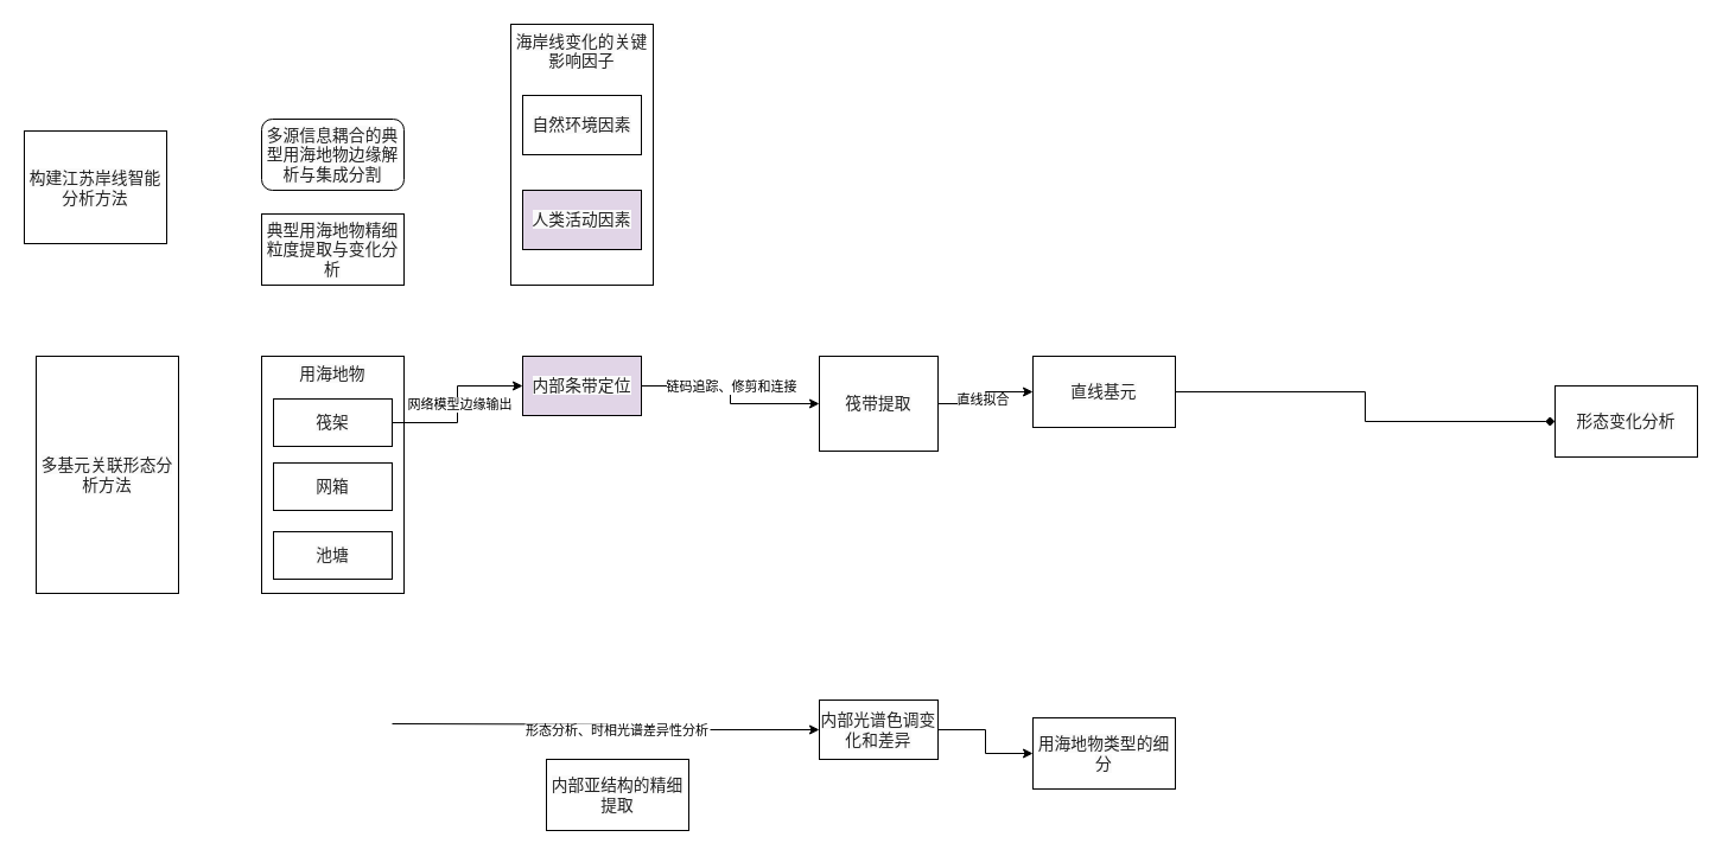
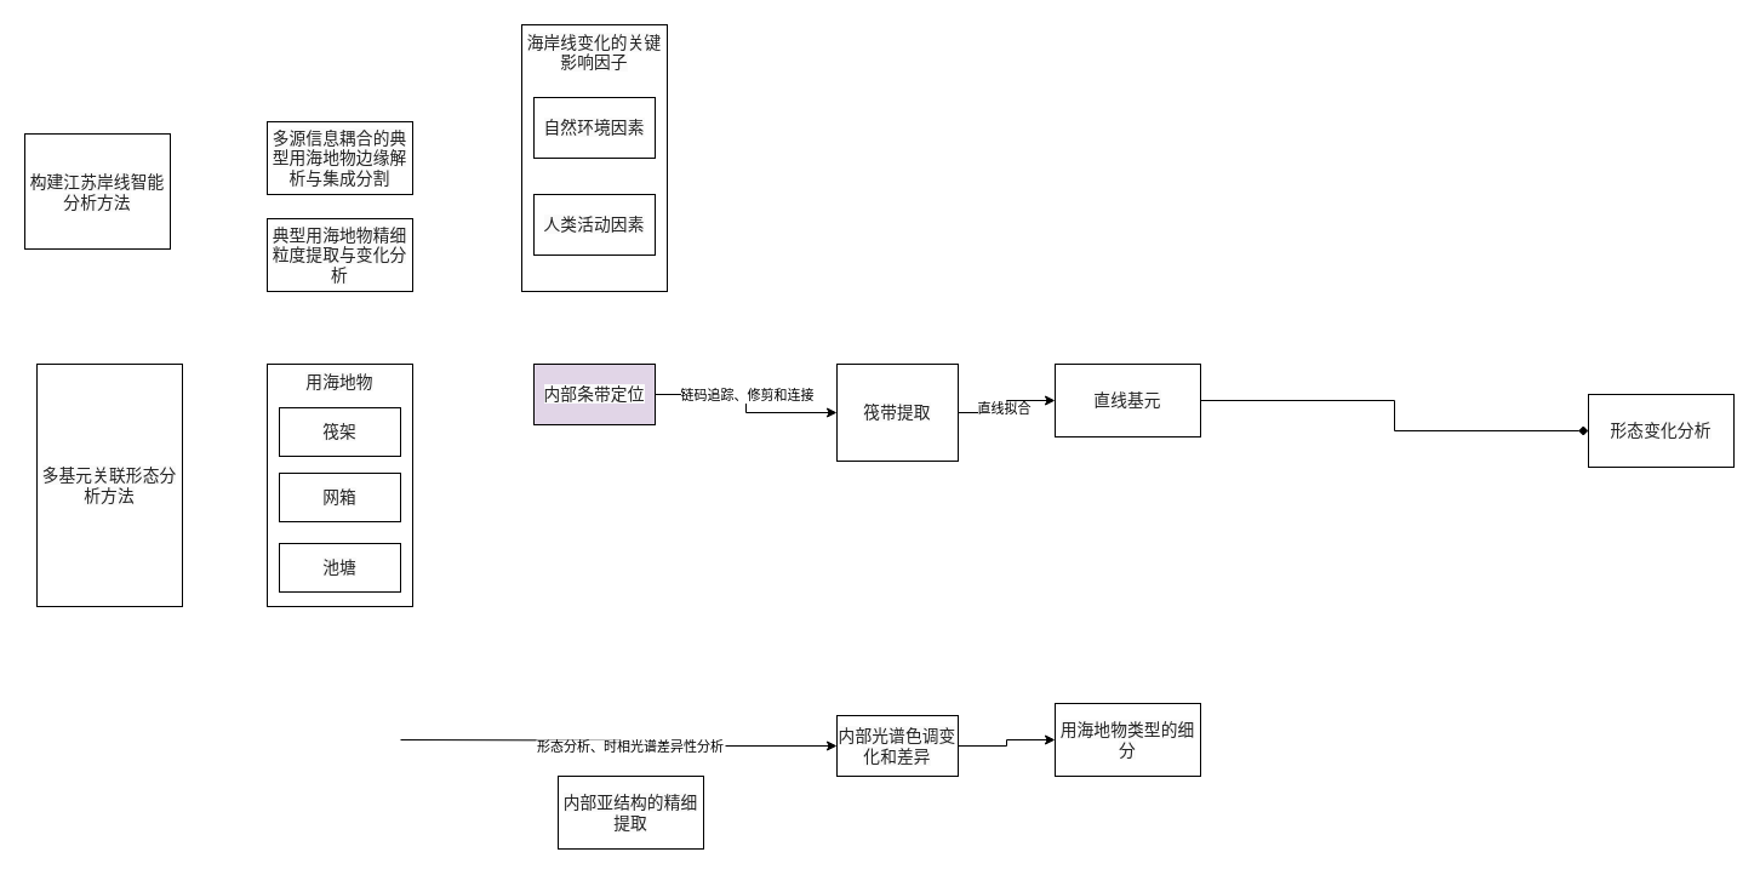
  <mxCell id="0" />
  <mxCell id="1" parent="0" />
  <mxCell id="2" value="&lt;span style=&quot;color: rgba(0, 0, 0, 0.87); font-family: Roboto, Helvetica, Arial, sans-serif; font-size: 13.714px; letter-spacing: 0.129px; text-align: start; background-color: rgb(250, 250, 250);&quot;&gt;构建江苏岸线智能分析方法&lt;/span&gt;" style="rounded=0;whiteSpace=wrap;html=1;" vertex="1" parent="1"><mxGeometry x="20" y="110" width="120" height="95" as="geometry" /></mxCell>
- <mxCell id="3" value="&lt;span style=&quot;color: rgba(0, 0, 0, 0.87); font-family: Roboto, Helvetica, Arial, sans-serif; font-size: 13.714px; letter-spacing: 0.129px; text-align: start; background-color: rgb(250, 250, 250);&quot;&gt;多源信息耦合的典型用海地物边缘解析与集成分割&lt;/span&gt;" style="whiteSpace=wrap;html=1;rounded=1;" vertex="1" parent="1"><mxGeometry x="220" y="100" width="120" height="60" as="geometry" /></mxCell>
+ <mxCell id="3" value="&lt;span style=&quot;color: rgba(0, 0, 0, 0.87); font-family: Roboto, Helvetica, Arial, sans-serif; font-size: 13.714px; letter-spacing: 0.129px; text-align: start; background-color: rgb(250, 250, 250);&quot;&gt;多源信息耦合的典型用海地物边缘解析与集成分割&lt;/span&gt;" style="rounded=0;whiteSpace=wrap;html=1;" vertex="1" parent="1"><mxGeometry x="220" y="100" width="120" height="60" as="geometry" /></mxCell>
  <mxCell id="4" value="&lt;span style=&quot;color: rgba(0, 0, 0, 0.87); font-family: Roboto, Helvetica, Arial, sans-serif; font-size: 13.714px; letter-spacing: 0.129px; text-align: start; background-color: rgb(250, 250, 250);&quot;&gt;典型用海地物精细粒度提取与变化分析&lt;/span&gt;" style="rounded=0;whiteSpace=wrap;html=1;" vertex="1" parent="1"><mxGeometry x="220" y="180" width="120" height="60" as="geometry" /></mxCell>
  <mxCell id="5" value="&lt;span style=&quot;color: rgba(0, 0, 0, 0.87); font-family: Roboto, Helvetica, Arial, sans-serif; font-size: 13.714px; letter-spacing: 0.129px; text-align: start; background-color: rgb(250, 250, 250);&quot;&gt;海岸线变化的关键影响因子&lt;/span&gt;" style="rounded=0;whiteSpace=wrap;html=1;verticalAlign=top;" vertex="1" parent="1"><mxGeometry x="430" y="20" width="120" height="220" as="geometry" /></mxCell>
  <mxCell id="6" value="&lt;span style=&quot;color: rgba(0, 0, 0, 0.87); font-family: Roboto, Helvetica, Arial, sans-serif; font-size: 13.714px; letter-spacing: 0.129px; text-align: start; background-color: rgb(250, 250, 250);&quot;&gt;自然环境因素&lt;/span&gt;" style="rounded=0;whiteSpace=wrap;html=1;" vertex="1" parent="1"><mxGeometry x="440" y="80" width="100" height="50" as="geometry" /></mxCell>
- <mxCell id="7" value="&lt;span style=&quot;color: rgba(0, 0, 0, 0.87); font-family: Roboto, Helvetica, Arial, sans-serif; font-size: 13.714px; letter-spacing: 0.129px; text-align: start; background-color: rgb(250, 250, 250);&quot;&gt;人类活动因素&lt;/span&gt;" style="rounded=0;whiteSpace=wrap;html=1;fillColor=#e1d5e7;" vertex="1" parent="1"><mxGeometry x="440" y="160" width="100" height="50" as="geometry" /></mxCell>
+ <mxCell id="7" value="&lt;span style=&quot;color: rgba(0, 0, 0, 0.87); font-family: Roboto, Helvetica, Arial, sans-serif; font-size: 13.714px; letter-spacing: 0.129px; text-align: start; background-color: rgb(250, 250, 250);&quot;&gt;人类活动因素&lt;/span&gt;" style="rounded=0;whiteSpace=wrap;html=1;" vertex="1" parent="1"><mxGeometry x="440" y="160" width="100" height="50" as="geometry" /></mxCell>
  <mxCell id="8" value="&lt;span style=&quot;color: rgba(0, 0, 0, 0.87); font-family: Roboto, Helvetica, Arial, sans-serif; font-size: 13.714px; letter-spacing: 0.129px; text-align: start; background-color: rgb(250, 250, 250);&quot;&gt;多基元关联形态分析方法&lt;/span&gt;" style="rounded=0;whiteSpace=wrap;html=1;" vertex="1" parent="1"><mxGeometry x="30" y="300" width="120" height="200" as="geometry" /></mxCell>
  <mxCell id="9" value="&lt;span style=&quot;color: rgba(0, 0, 0, 0.87); font-family: Roboto, Helvetica, Arial, sans-serif; font-size: 13.714px; letter-spacing: 0.129px; text-align: start; background-color: rgb(250, 250, 250);&quot;&gt;用海地物&lt;/span&gt;" style="rounded=0;whiteSpace=wrap;html=1;verticalAlign=top;" vertex="1" parent="1"><mxGeometry x="220" y="300" width="120" height="200" as="geometry" /></mxCell>
  <mxCell id="10" value="&lt;span style=&quot;color: rgba(0, 0, 0, 0.87); font-family: Roboto, Helvetica, Arial, sans-serif; font-size: 13.714px; letter-spacing: 0.129px; text-align: start; background-color: rgb(250, 250, 250);&quot;&gt;筏架&lt;/span&gt;" style="rounded=0;whiteSpace=wrap;html=1;flipV=1;" vertex="1" parent="1"><mxGeometry x="230" y="336" width="100" height="40" as="geometry" /></mxCell>
  <mxCell id="11" value="&lt;span style=&quot;color: rgba(0, 0, 0, 0.87); font-family: Roboto, Helvetica, Arial, sans-serif; font-size: 13.714px; letter-spacing: 0.129px; text-align: start; background-color: rgb(250, 250, 250);&quot;&gt;网箱&lt;/span&gt;" style="rounded=0;whiteSpace=wrap;html=1;flipV=1;" vertex="1" parent="1"><mxGeometry x="230" y="390" width="100" height="40" as="geometry" /></mxCell>
  <mxCell id="12" style="edgeStyle=orthogonalEdgeStyle;rounded=0;orthogonalLoop=1;jettySize=auto;html=1;entryX=0;entryY=0.5;entryDx=0;entryDy=0;" edge="1" parent="1" target="29"><mxGeometry relative="1" as="geometry"><mxPoint x="330" y="610" as="sourcePoint" /><mxPoint x="640" y="555" as="targetPoint" /></mxGeometry></mxCell>
  <mxCell id="13" value="形态分析、时相光谱差异性分析" style="edgeLabel;align=center;verticalAlign=middle;resizable=0;points=[];" vertex="1" connectable="0" parent="12"><mxGeometry x="0.174" relative="1" as="geometry"><mxPoint x="-20" as="offset" /></mxGeometry></mxCell>
  <mxCell id="14" value="&lt;span style=&quot;color: rgba(0, 0, 0, 0.87); font-family: Roboto, Helvetica, Arial, sans-serif; font-size: 13.714px; letter-spacing: 0.129px; text-align: start; background-color: rgb(250, 250, 250);&quot;&gt;池塘&lt;/span&gt;" style="rounded=0;whiteSpace=wrap;html=1;flipV=1;" vertex="1" parent="1"><mxGeometry x="230" y="448" width="100" height="40" as="geometry" /></mxCell>
  <mxCell id="15" value="&lt;span style=&quot;color: rgba(0, 0, 0, 0.87); font-family: Roboto, Helvetica, Arial, sans-serif; font-size: 13.714px; letter-spacing: 0.129px; text-align: start; background-color: rgb(250, 250, 250);&quot;&gt;内部亚结构的精细提取&lt;/span&gt;" style="rounded=0;whiteSpace=wrap;html=1;" vertex="1" parent="1"><mxGeometry x="460" y="640" width="120" height="60" as="geometry" /></mxCell>
- <mxCell id="16" value="" style="edgeStyle=orthogonalEdgeStyle;rounded=0;orthogonalLoop=1;jettySize=auto;html=1;exitX=1;exitY=0.5;exitDx=0;exitDy=0;" edge="1" parent="1" source="10" target="20"><mxGeometry relative="1" as="geometry"><mxPoint x="480" y="355" as="sourcePoint" /></mxGeometry></mxCell>
- <mxCell id="17" value="网络模型边缘输出" style="edgeLabel;html=1;align=center;verticalAlign=middle;resizable=0;points=[];" vertex="1" connectable="0" parent="16"><mxGeometry x="0.004" y="-1" relative="1" as="geometry"><mxPoint as="offset" /></mxGeometry></mxCell>
  <mxCell id="18" style="edgeStyle=orthogonalEdgeStyle;rounded=0;orthogonalLoop=1;jettySize=auto;html=1;exitX=1;exitY=0.5;exitDx=0;exitDy=0;entryX=0;entryY=0.5;entryDx=0;entryDy=0;" edge="1" parent="1" source="20" target="23"><mxGeometry relative="1" as="geometry" /></mxCell>
  <mxCell id="19" value="链码追踪、修剪和连接" style="edgeLabel;html=1;align=center;verticalAlign=middle;resizable=0;points=[];" vertex="1" connectable="0" parent="18"><mxGeometry x="-0.231" y="-2" relative="1" as="geometry"><mxPoint x="12" y="-2" as="offset" /></mxGeometry></mxCell>
  <mxCell id="20" value="&lt;span style=&quot;color: rgba(0, 0, 0, 0.87); font-family: Roboto, Helvetica, Arial, sans-serif; font-size: 13.714px; letter-spacing: 0.129px; text-align: start; background-color: rgb(250, 250, 250);&quot;&gt;内部条带定位&lt;/span&gt;" style="rounded=0;whiteSpace=wrap;html=1;fillColor=#e1d5e7;" vertex="1" parent="1"><mxGeometry x="440" y="300" width="100" height="50" as="geometry" /></mxCell>
  <mxCell id="21" value="" style="edgeStyle=orthogonalEdgeStyle;rounded=0;orthogonalLoop=1;jettySize=auto;html=1;" edge="1" parent="1" source="23" target="25"><mxGeometry relative="1" as="geometry" /></mxCell>
  <mxCell id="22" value="直线拟合" style="edgeLabel;html=1;align=center;verticalAlign=middle;resizable=0;points=[];" vertex="1" connectable="0" parent="21"><mxGeometry x="-0.017" y="3" relative="1" as="geometry"><mxPoint as="offset" /></mxGeometry></mxCell>
  <mxCell id="23" value="&lt;span style=&quot;color: rgba(0, 0, 0, 0.87); font-family: Roboto, Helvetica, Arial, sans-serif; font-size: 13.714px; letter-spacing: 0.129px; text-align: start; background-color: rgb(250, 250, 250);&quot;&gt;筏带提取&lt;/span&gt;" style="rounded=0;whiteSpace=wrap;html=1;" vertex="1" parent="1"><mxGeometry x="690" y="300" width="100" height="80" as="geometry" /></mxCell>
  <mxCell id="24" value="" style="edgeStyle=orthogonalEdgeStyle;rounded=0;orthogonalLoop=1;jettySize=auto;html=1;endArrow=diamond;" edge="1" parent="1" source="25" target="26"><mxGeometry relative="1" as="geometry" /></mxCell>
  <mxCell id="25" value="&lt;span style=&quot;color: rgba(0, 0, 0, 0.87); font-family: Roboto, Helvetica, Arial, sans-serif; font-size: 13.714px; letter-spacing: 0.129px; text-align: start; background-color: rgb(250, 250, 250);&quot;&gt;直线基元&lt;/span&gt;" style="whiteSpace=wrap;html=1;rounded=0;" vertex="1" parent="1"><mxGeometry x="870" y="300" width="120" height="60" as="geometry" /></mxCell>
  <mxCell id="26" value="&lt;span style=&quot;color: rgba(0, 0, 0, 0.87); font-family: Roboto, Helvetica, Arial, sans-serif; font-size: 13.714px; letter-spacing: 0.129px; text-align: start; background-color: rgb(250, 250, 250);&quot;&gt;形态变化分析&lt;/span&gt;" style="whiteSpace=wrap;html=1;rounded=0;" vertex="1" parent="1"><mxGeometry x="1310" y="325" width="120" height="60" as="geometry" /></mxCell>
- <mxCell id="27" value="&lt;span style=&quot;color: rgba(0, 0, 0, 0.87); font-family: Roboto, Helvetica, Arial, sans-serif; font-size: 13.714px; letter-spacing: 0.129px; text-align: start; background-color: rgb(250, 250, 250);&quot;&gt;用海地物类型的细分&lt;/span&gt;" style="rounded=0;whiteSpace=wrap;html=1;" vertex="1" parent="1"><mxGeometry x="870" y="605" width="120" height="60" as="geometry" /></mxCell>
+ <mxCell id="27" value="&lt;span style=&quot;color: rgba(0, 0, 0, 0.87); font-family: Roboto, Helvetica, Arial, sans-serif; font-size: 13.714px; letter-spacing: 0.129px; text-align: start; background-color: rgb(250, 250, 250);&quot;&gt;用海地物类型的细分&lt;/span&gt;" style="rounded=0;whiteSpace=wrap;html=1;" vertex="1" parent="1"><mxGeometry x="870" y="580" width="120" height="60" as="geometry" /></mxCell>
  <mxCell id="28" style="edgeStyle=orthogonalEdgeStyle;rounded=0;orthogonalLoop=1;jettySize=auto;html=1;exitX=1;exitY=0.5;exitDx=0;exitDy=0;entryX=0;entryY=0.5;entryDx=0;entryDy=0;" edge="1" parent="1" source="29" target="27"><mxGeometry relative="1" as="geometry" /></mxCell>
  <mxCell id="29" value="&lt;span style=&quot;color: rgba(0, 0, 0, 0.87); font-family: Roboto, Helvetica, Arial, sans-serif; font-size: 13.714px; letter-spacing: 0.129px; text-align: start; background-color: rgb(250, 250, 250);&quot;&gt;内部光谱色调变化和差异&lt;/span&gt;" style="rounded=0;whiteSpace=wrap;html=1;" vertex="1" parent="1"><mxGeometry x="690" y="590" width="100" height="50" as="geometry" /></mxCell>
